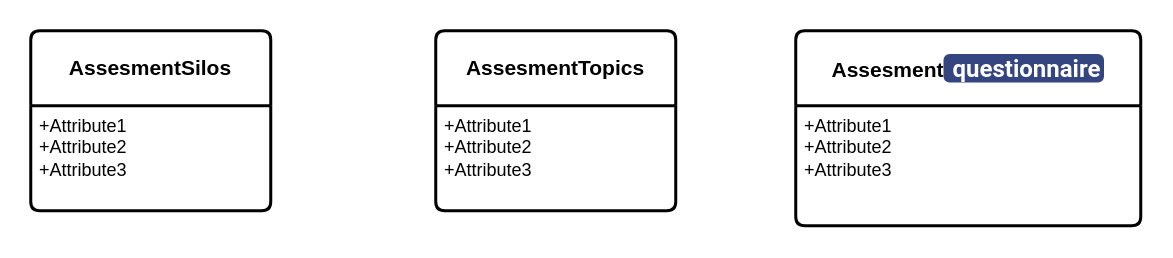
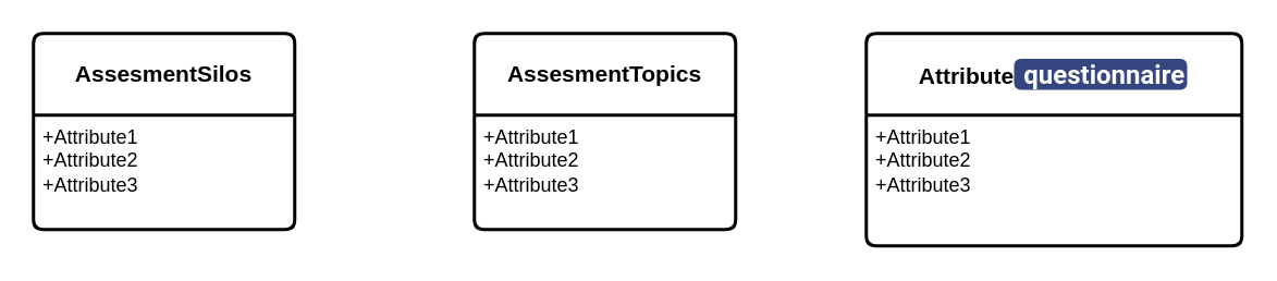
  <mxCell id="0" />
  <mxCell id="1" parent="0" />
  <mxCell id="2" value="&lt;b&gt;AssesmentSilos&lt;/b&gt;" style="swimlane;childLayout=stackLayout;horizontal=1;startSize=50;horizontalStack=0;rounded=1;fontSize=14;fontStyle=0;strokeWidth=2;resizeParent=0;resizeLast=1;shadow=0;dashed=0;align=center;arcSize=4;whiteSpace=wrap;html=1;" vertex="1" parent="1"><mxGeometry x="20" y="20" width="160" height="120" as="geometry" /></mxCell>
  <mxCell id="3" value="+Attribute1&#10;+Attribute2&#10;+Attribute3" style="align=left;strokeColor=none;fillColor=none;spacingLeft=4;spacingRight=4;fontSize=12;verticalAlign=top;resizable=0;rotatable=0;part=1;html=1;whiteSpace=wrap;" vertex="1" parent="2"><mxGeometry y="50" width="160" height="70" as="geometry" /></mxCell>
  <mxCell id="4" value="&lt;b&gt;AssesmentTopics&lt;/b&gt;" style="swimlane;childLayout=stackLayout;horizontal=1;startSize=50;horizontalStack=0;rounded=1;fontSize=14;fontStyle=0;strokeWidth=2;resizeParent=0;resizeLast=1;shadow=0;dashed=0;align=center;arcSize=4;whiteSpace=wrap;html=1;" vertex="1" parent="1"><mxGeometry x="290" y="20" width="160" height="120" as="geometry" /></mxCell>
  <mxCell id="5" value="+Attribute1&#10;+Attribute2&#10;+Attribute3" style="align=left;strokeColor=none;fillColor=none;spacingLeft=4;spacingRight=4;fontSize=12;verticalAlign=top;resizable=0;rotatable=0;part=1;html=1;whiteSpace=wrap;" vertex="1" parent="4"><mxGeometry y="50" width="160" height="70" as="geometry" /></mxCell>
- <mxCell id="6" value="&lt;b&gt;Assesment&lt;span style=&quot;border-radius: 4px; padding: 0px 2px; background-color: rgb(52, 69, 127); color: rgb(255, 255, 255); font-family: &amp;quot;Google Sans&amp;quot;, Roboto, Arial, sans-serif; font-size: 16px; text-align: start;&quot;&gt;&amp;nbsp;questionnaire&lt;/span&gt;&lt;/b&gt;" style="swimlane;childLayout=stackLayout;horizontal=1;startSize=50;horizontalStack=0;rounded=1;fontSize=14;fontStyle=0;strokeWidth=2;resizeParent=0;resizeLast=1;shadow=0;dashed=0;align=center;arcSize=4;whiteSpace=wrap;html=1;" vertex="1" parent="1"><mxGeometry x="530" y="20" width="230" height="130" as="geometry" /></mxCell>
+ <mxCell id="6" value="&lt;b&gt;Attribute&lt;span style=&quot;border-radius: 4px; padding: 0px 2px; background-color: rgb(52, 69, 127); color: rgb(255, 255, 255); font-family: &amp;quot;Google Sans&amp;quot;, Roboto, Arial, sans-serif; font-size: 16px; text-align: start;&quot;&gt;&amp;nbsp;questionnaire&lt;/span&gt;&lt;/b&gt;" style="swimlane;childLayout=stackLayout;horizontal=1;startSize=50;horizontalStack=0;rounded=1;fontSize=14;fontStyle=0;strokeWidth=2;resizeParent=0;resizeLast=1;shadow=0;dashed=0;align=center;arcSize=4;whiteSpace=wrap;html=1;" vertex="1" parent="1"><mxGeometry x="530" y="20" width="230" height="130" as="geometry" /></mxCell>
  <mxCell id="7" value="+Attribute1&#10;+Attribute2&#10;+Attribute3" style="align=left;strokeColor=none;fillColor=none;spacingLeft=4;spacingRight=4;fontSize=12;verticalAlign=top;resizable=0;rotatable=0;part=1;html=1;whiteSpace=wrap;" vertex="1" parent="6"><mxGeometry y="50" width="230" height="80" as="geometry" /></mxCell>
